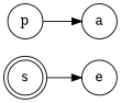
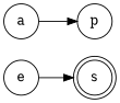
  digraph {
    rankdir=LR
    node [color=black shape=circle]
    s [shape=doublecircle]
    a
    p
    e
-   p -> a
-   s -> e
+   a -> p
+   e -> s
  }
